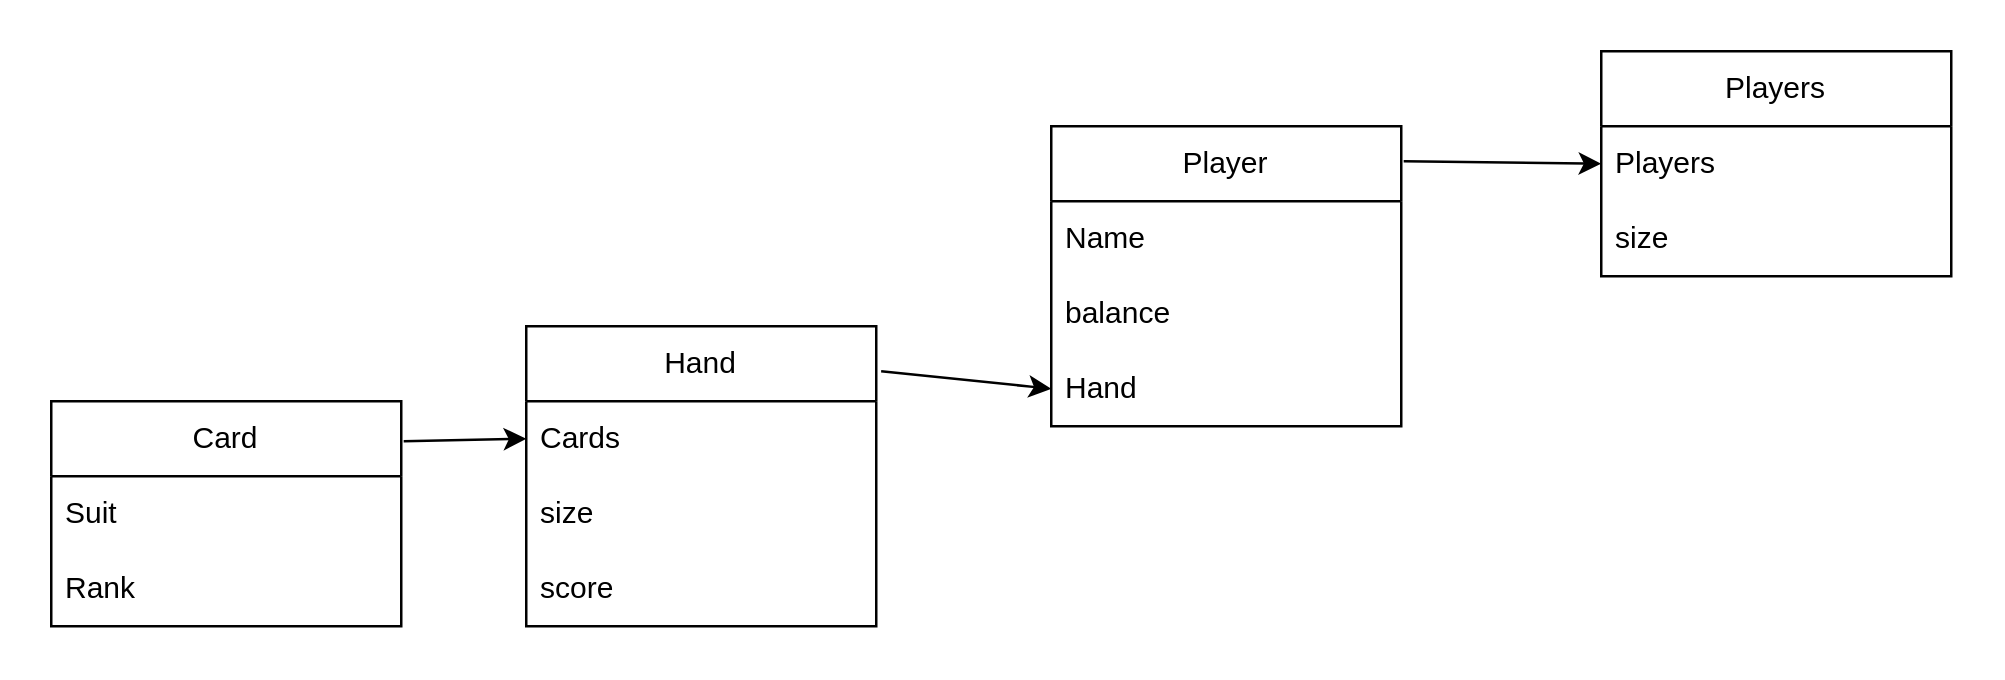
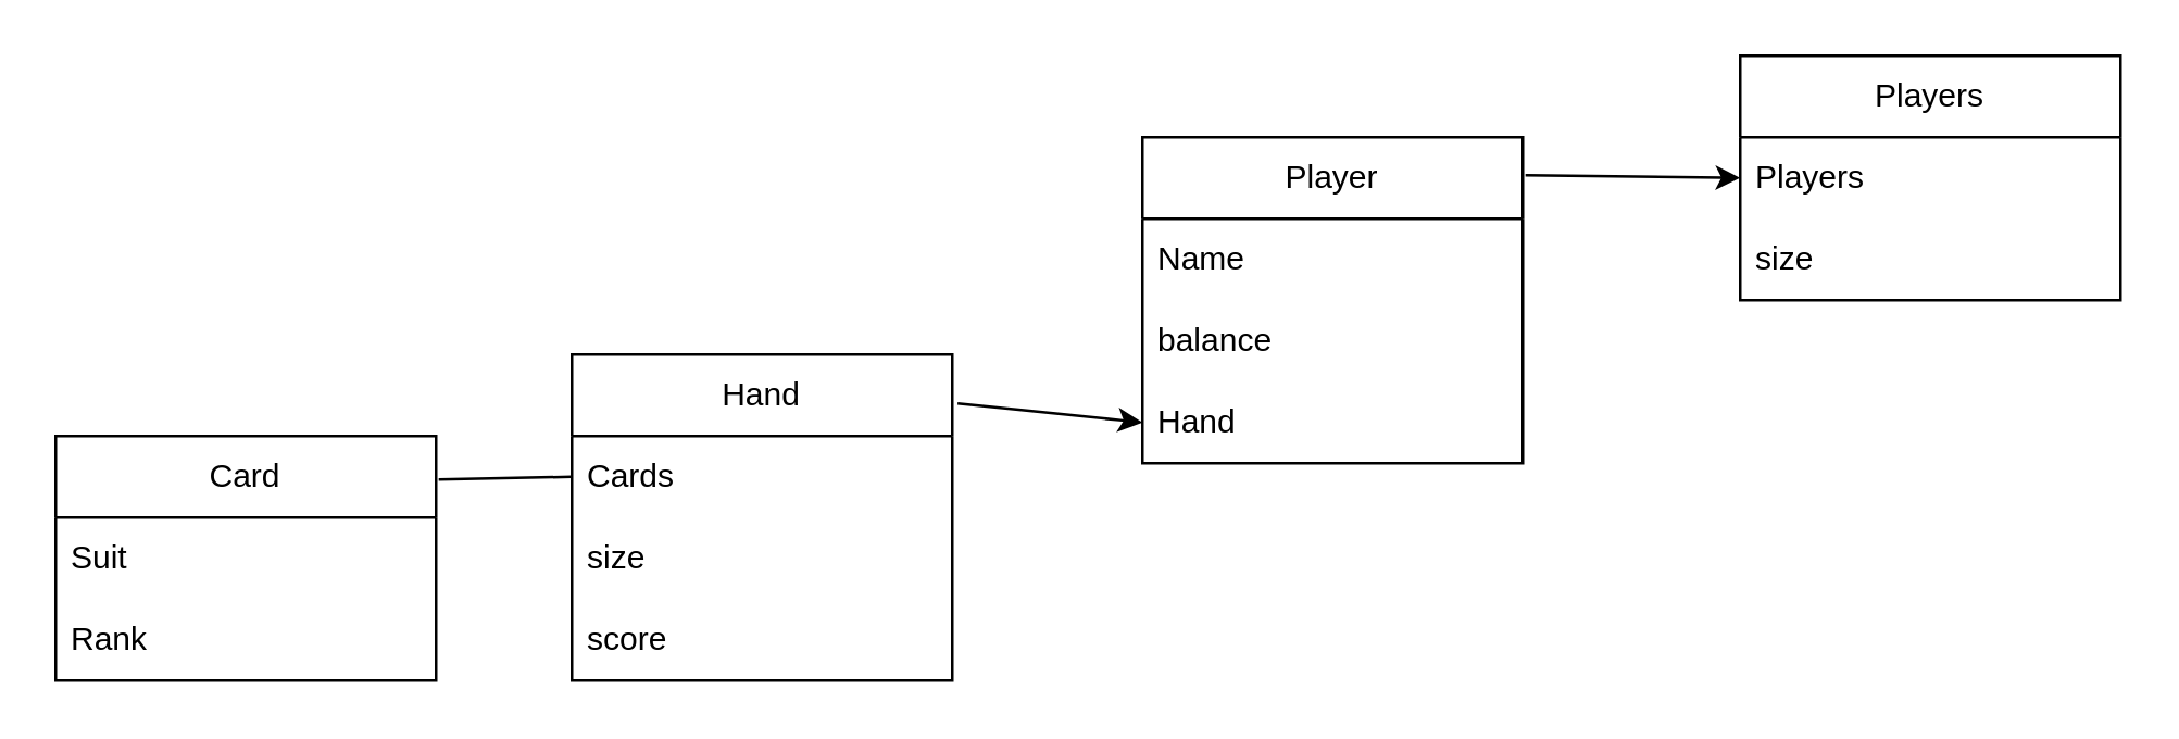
  <mxCell id="0" />
  <mxCell id="1" parent="0" />
  <mxCell id="2" value="Card" style="swimlane;fontStyle=0;childLayout=stackLayout;horizontal=1;startSize=30;horizontalStack=0;resizeParent=1;resizeParentMax=0;resizeLast=0;collapsible=1;marginBottom=0;whiteSpace=wrap;html=1;" vertex="1" parent="1"><mxGeometry x="20" y="160" width="140" height="90" as="geometry" /></mxCell>
  <mxCell id="3" value="Suit" style="text;strokeColor=none;fillColor=none;align=left;verticalAlign=middle;spacingLeft=4;spacingRight=4;overflow=hidden;points=[[0,0.5],[1,0.5]];portConstraint=eastwest;rotatable=0;whiteSpace=wrap;html=1;" vertex="1" parent="2"><mxGeometry y="30" width="140" height="30" as="geometry" /></mxCell>
  <mxCell id="4" value="Rank" style="text;strokeColor=none;fillColor=none;align=left;verticalAlign=middle;spacingLeft=4;spacingRight=4;overflow=hidden;points=[[0,0.5],[1,0.5]];portConstraint=eastwest;rotatable=0;whiteSpace=wrap;html=1;" vertex="1" parent="2"><mxGeometry y="60" width="140" height="30" as="geometry" /></mxCell>
  <mxCell id="5" value="Hand" style="swimlane;fontStyle=0;childLayout=stackLayout;horizontal=1;startSize=30;horizontalStack=0;resizeParent=1;resizeParentMax=0;resizeLast=0;collapsible=1;marginBottom=0;whiteSpace=wrap;html=1;" vertex="1" parent="1"><mxGeometry x="210" y="130" width="140" height="120" as="geometry" /></mxCell>
  <mxCell id="6" value="Cards" style="text;strokeColor=none;fillColor=none;align=left;verticalAlign=middle;spacingLeft=4;spacingRight=4;overflow=hidden;points=[[0,0.5],[1,0.5]];portConstraint=eastwest;rotatable=0;whiteSpace=wrap;html=1;" vertex="1" parent="5"><mxGeometry y="30" width="140" height="30" as="geometry" /></mxCell>
  <mxCell id="7" value="size" style="text;strokeColor=none;fillColor=none;align=left;verticalAlign=middle;spacingLeft=4;spacingRight=4;overflow=hidden;points=[[0,0.5],[1,0.5]];portConstraint=eastwest;rotatable=0;whiteSpace=wrap;html=1;" vertex="1" parent="5"><mxGeometry y="60" width="140" height="30" as="geometry" /></mxCell>
  <mxCell id="8" value="score" style="text;strokeColor=none;fillColor=none;align=left;verticalAlign=middle;spacingLeft=4;spacingRight=4;overflow=hidden;points=[[0,0.5],[1,0.5]];portConstraint=eastwest;rotatable=0;whiteSpace=wrap;html=1;" vertex="1" parent="5"><mxGeometry y="90" width="140" height="30" as="geometry" /></mxCell>
  <mxCell id="9" value="Player" style="swimlane;fontStyle=0;childLayout=stackLayout;horizontal=1;startSize=30;horizontalStack=0;resizeParent=1;resizeParentMax=0;resizeLast=0;collapsible=1;marginBottom=0;whiteSpace=wrap;html=1;" vertex="1" parent="1"><mxGeometry x="420" y="50" width="140" height="120" as="geometry" /></mxCell>
  <mxCell id="10" value="Name" style="text;strokeColor=none;fillColor=none;align=left;verticalAlign=middle;spacingLeft=4;spacingRight=4;overflow=hidden;points=[[0,0.5],[1,0.5]];portConstraint=eastwest;rotatable=0;whiteSpace=wrap;html=1;" vertex="1" parent="9"><mxGeometry y="30" width="140" height="30" as="geometry" /></mxCell>
  <mxCell id="11" value="balance" style="text;strokeColor=none;fillColor=none;align=left;verticalAlign=middle;spacingLeft=4;spacingRight=4;overflow=hidden;points=[[0,0.5],[1,0.5]];portConstraint=eastwest;rotatable=0;whiteSpace=wrap;html=1;" vertex="1" parent="9"><mxGeometry y="60" width="140" height="30" as="geometry" /></mxCell>
  <mxCell id="12" value="Hand" style="text;strokeColor=none;fillColor=none;align=left;verticalAlign=middle;spacingLeft=4;spacingRight=4;overflow=hidden;points=[[0,0.5],[1,0.5]];portConstraint=eastwest;rotatable=0;whiteSpace=wrap;html=1;" vertex="1" parent="9"><mxGeometry y="90" width="140" height="30" as="geometry" /></mxCell>
  <mxCell id="13" value="Players" style="swimlane;fontStyle=0;childLayout=stackLayout;horizontal=1;startSize=30;horizontalStack=0;resizeParent=1;resizeParentMax=0;resizeLast=0;collapsible=1;marginBottom=0;whiteSpace=wrap;html=1;" vertex="1" parent="1"><mxGeometry x="640" y="20" width="140" height="90" as="geometry" /></mxCell>
  <mxCell id="14" value="Players" style="text;strokeColor=none;fillColor=none;align=left;verticalAlign=middle;spacingLeft=4;spacingRight=4;overflow=hidden;points=[[0,0.5],[1,0.5]];portConstraint=eastwest;rotatable=0;whiteSpace=wrap;html=1;" vertex="1" parent="13"><mxGeometry y="30" width="140" height="30" as="geometry" /></mxCell>
  <mxCell id="15" value="size" style="text;strokeColor=none;fillColor=none;align=left;verticalAlign=middle;spacingLeft=4;spacingRight=4;overflow=hidden;points=[[0,0.5],[1,0.5]];portConstraint=eastwest;rotatable=0;whiteSpace=wrap;html=1;" vertex="1" parent="13"><mxGeometry y="60" width="140" height="30" as="geometry" /></mxCell>
- <mxCell id="16" value="" style="endArrow=classic;html=1;rounded=0;entryX=0;entryY=0.5;entryDx=0;entryDy=0;exitX=1.007;exitY=0.178;exitDx=0;exitDy=0;exitPerimeter=0;" edge="1" parent="1" source="2" target="6"><mxGeometry width="50" height="50" relative="1" as="geometry"><mxPoint x="280" y="140" as="sourcePoint" /><mxPoint x="330" y="90" as="targetPoint" /></mxGeometry></mxCell>
+ <mxCell id="16" value="" style="endArrow=none;html=1;rounded=0;entryX=0;entryY=0.5;entryDx=0;entryDy=0;exitX=1.007;exitY=0.178;exitDx=0;exitDy=0;exitPerimeter=0;" edge="1" parent="1" source="2" target="6"><mxGeometry width="50" height="50" relative="1" as="geometry"><mxPoint x="280" y="140" as="sourcePoint" /><mxPoint x="330" y="90" as="targetPoint" /></mxGeometry></mxCell>
  <mxCell id="17" value="" style="endArrow=classic;html=1;rounded=0;exitX=1.014;exitY=0.15;exitDx=0;exitDy=0;exitPerimeter=0;entryX=0;entryY=0.5;entryDx=0;entryDy=0;" edge="1" parent="1" source="5" target="12"><mxGeometry width="50" height="50" relative="1" as="geometry"><mxPoint x="510" y="90" as="sourcePoint" /><mxPoint x="560" y="40" as="targetPoint" /></mxGeometry></mxCell>
  <mxCell id="18" value="" style="endArrow=classic;html=1;rounded=0;exitX=1.007;exitY=0.117;exitDx=0;exitDy=0;exitPerimeter=0;entryX=0;entryY=0.5;entryDx=0;entryDy=0;" edge="1" parent="1" source="9" target="14"><mxGeometry width="50" height="50" relative="1" as="geometry"><mxPoint x="610" y="100" as="sourcePoint" /><mxPoint x="660" y="50" as="targetPoint" /></mxGeometry></mxCell>
